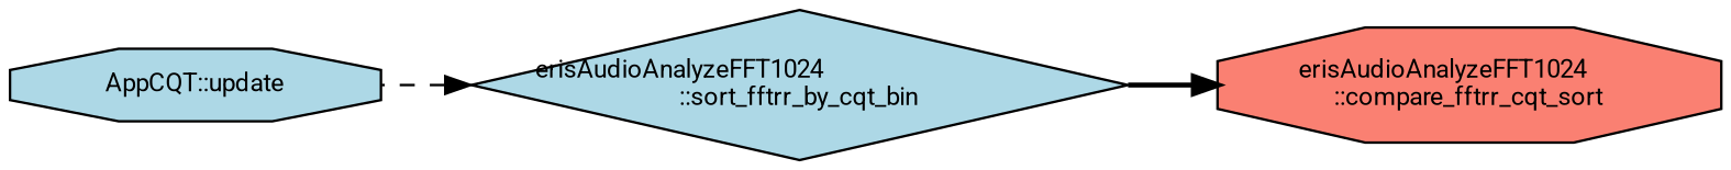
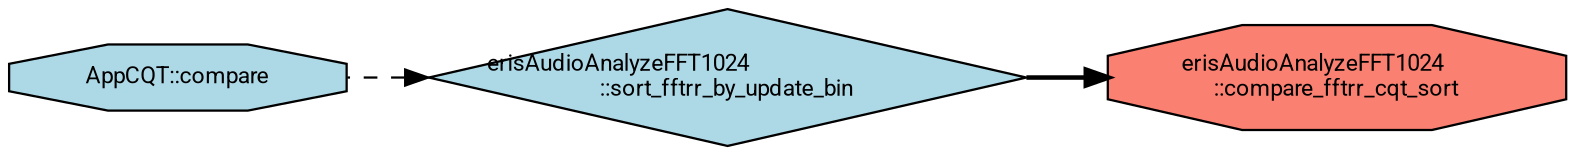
  digraph {
    fontname=Roboto
    rankdir=RL
    node [color=black fillcolor=lightblue fontname=Roboto fontsize=10 shape=octagon style=filled]
    edge [color=black dir=back fontname=Roboto fontsize=10 labelfontname=Helvetica labelfontsize=10]
    n1 [fillcolor=salmon fontcolor=black height=0.2 label="erisAudioAnalyzeFFT1024\l::compare_fftrr_cqt_sort" width=0.4]
-   n2 [height=0.2 label="erisAudioAnalyzeFFT1024\l::sort_fftrr_by_cqt_bin" shape=diamond width=0.4]
-   n3 [height=0.2 label="AppCQT::update" width=0.4]
+   n2 [height=0.2 label="erisAudioAnalyzeFFT1024\l::sort_fftrr_by_update_bin" shape=diamond width=0.4]
+   n3 [height=0.2 label="AppCQT::compare" width=0.4]
    n1 -> n2 [style=bold]
    n2 -> n3 [style=dashed]
  }
